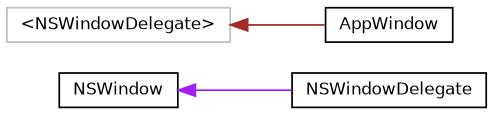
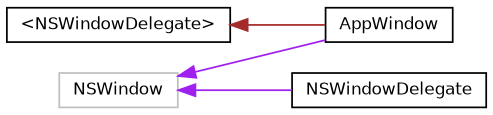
  digraph {
    rankdir=LR
    node [color=grey75 fillcolor=white fontname=Helvetica fontsize=10 shape=record style=filled]
    edge [color=purple dir=back fontname=Helvetica fontsize=10 labelfontname=Helvetica labelfontsize=10 style=solid]
-   n1 [color=black height=0.2 label=NSWindow width=0.4]
+   n1 [height=0.2 label=NSWindow width=0.4]
    n2 [color=black height=0.2 label=AppWindow width=0.4]
    n3 [color=black height=0.2 label=NSWindowDelegate width=0.4]
-   n4 [height=0.2 label="\<NSWindowDelegate\>" width=0.4]
+   n4 [color=black height=0.2 label="\<NSWindowDelegate\>" width=0.4]
+   n1 -> n2
    n1 -> n3
    n4 -> n2 [color=brown]
  }
